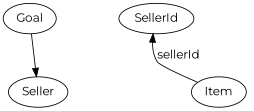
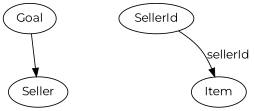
  digraph {
    fontname=Montserrat
    node [fontname=Montserrat group=upper]
    edge [fontname=Montserrat style=invis]
    Seller [Label=Seller]
    n2 [group=lower label="F[Seller]" style=invis]
    n3 [label=SellerId]
    Item
    Goal [group=""]
    subgraph sub_1 {
      rank=same
      Seller
      n2
    }
    Seller -> n2
    n3 -> Seller
    n3 -> n2 [label=loadSeller]
-   Item -> n3 [label=sellerId style=solid]
+   n3 -> Item [label=sellerId style=solid]
    Goal -> Seller [style=solid]
  }
